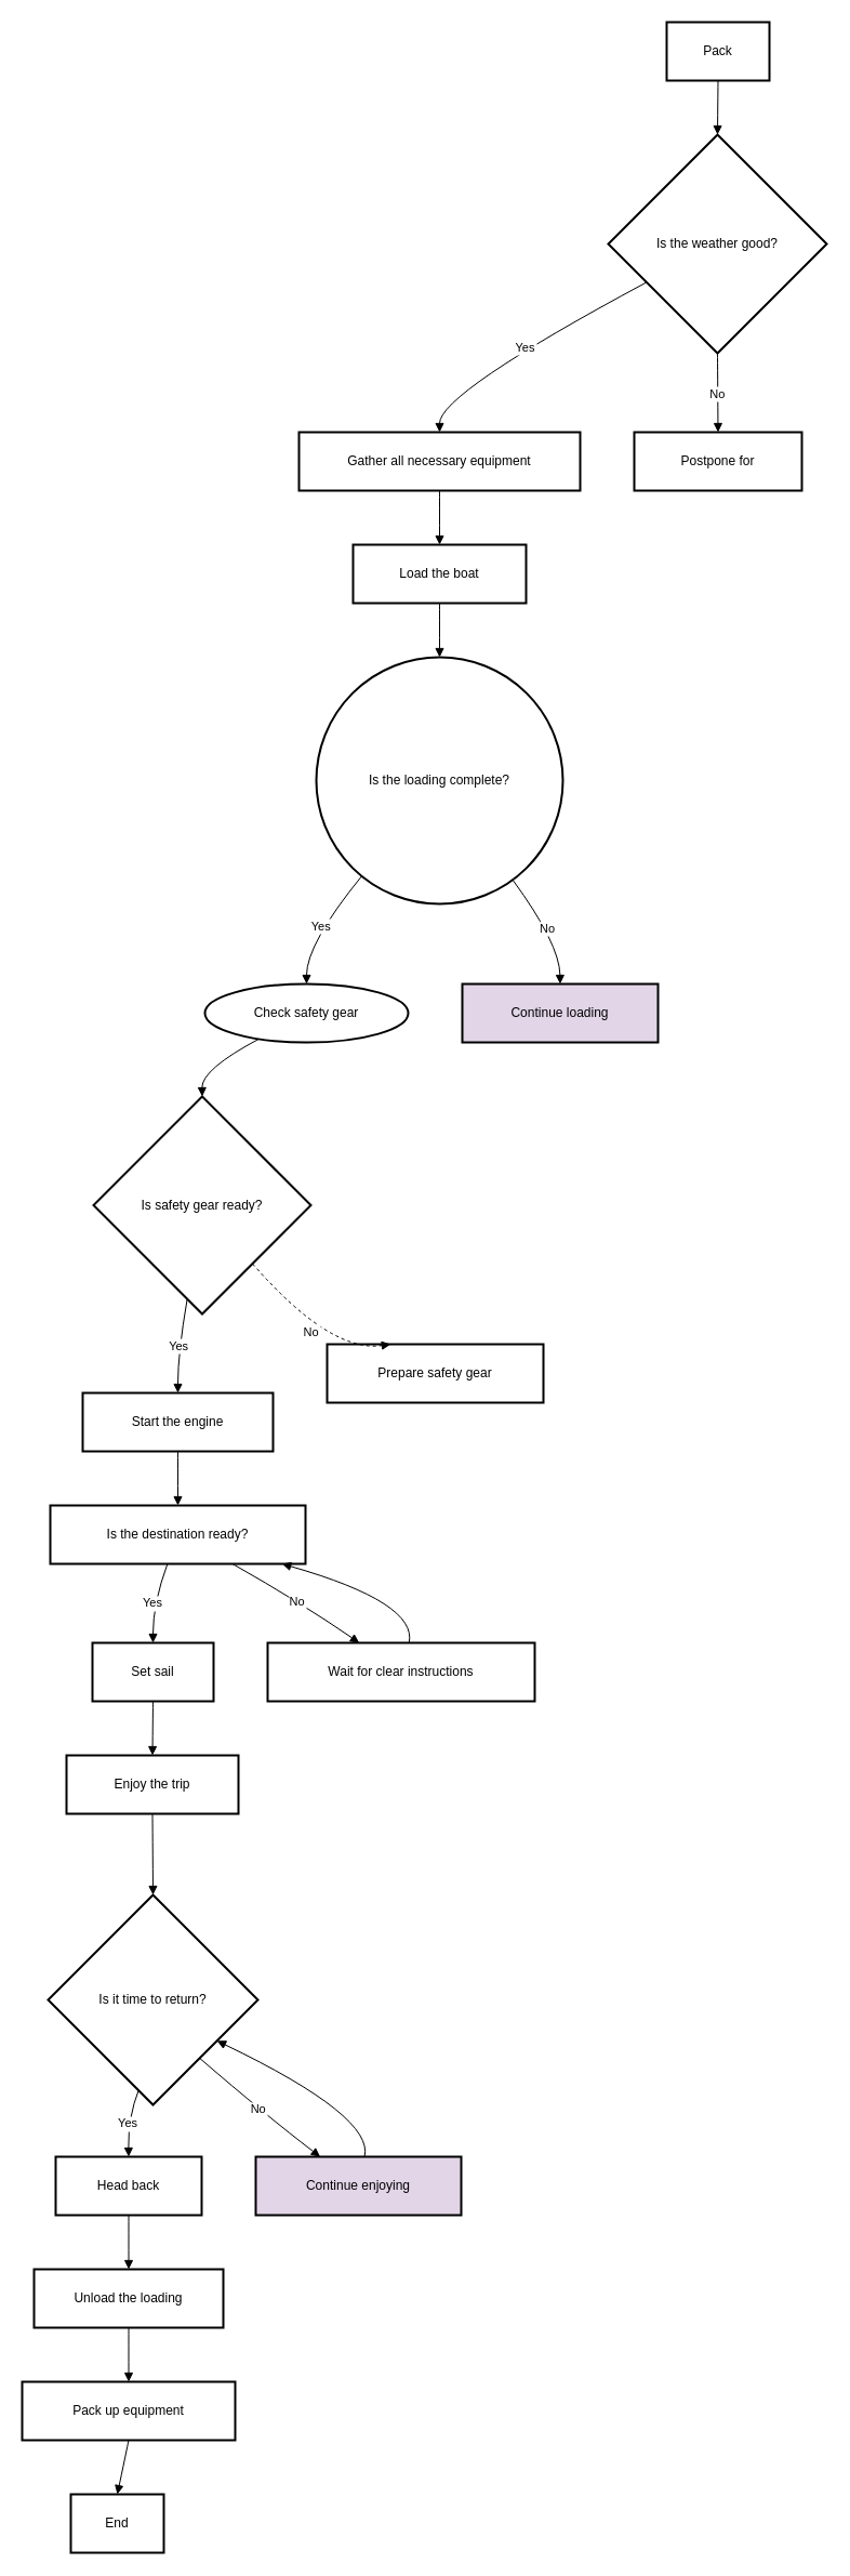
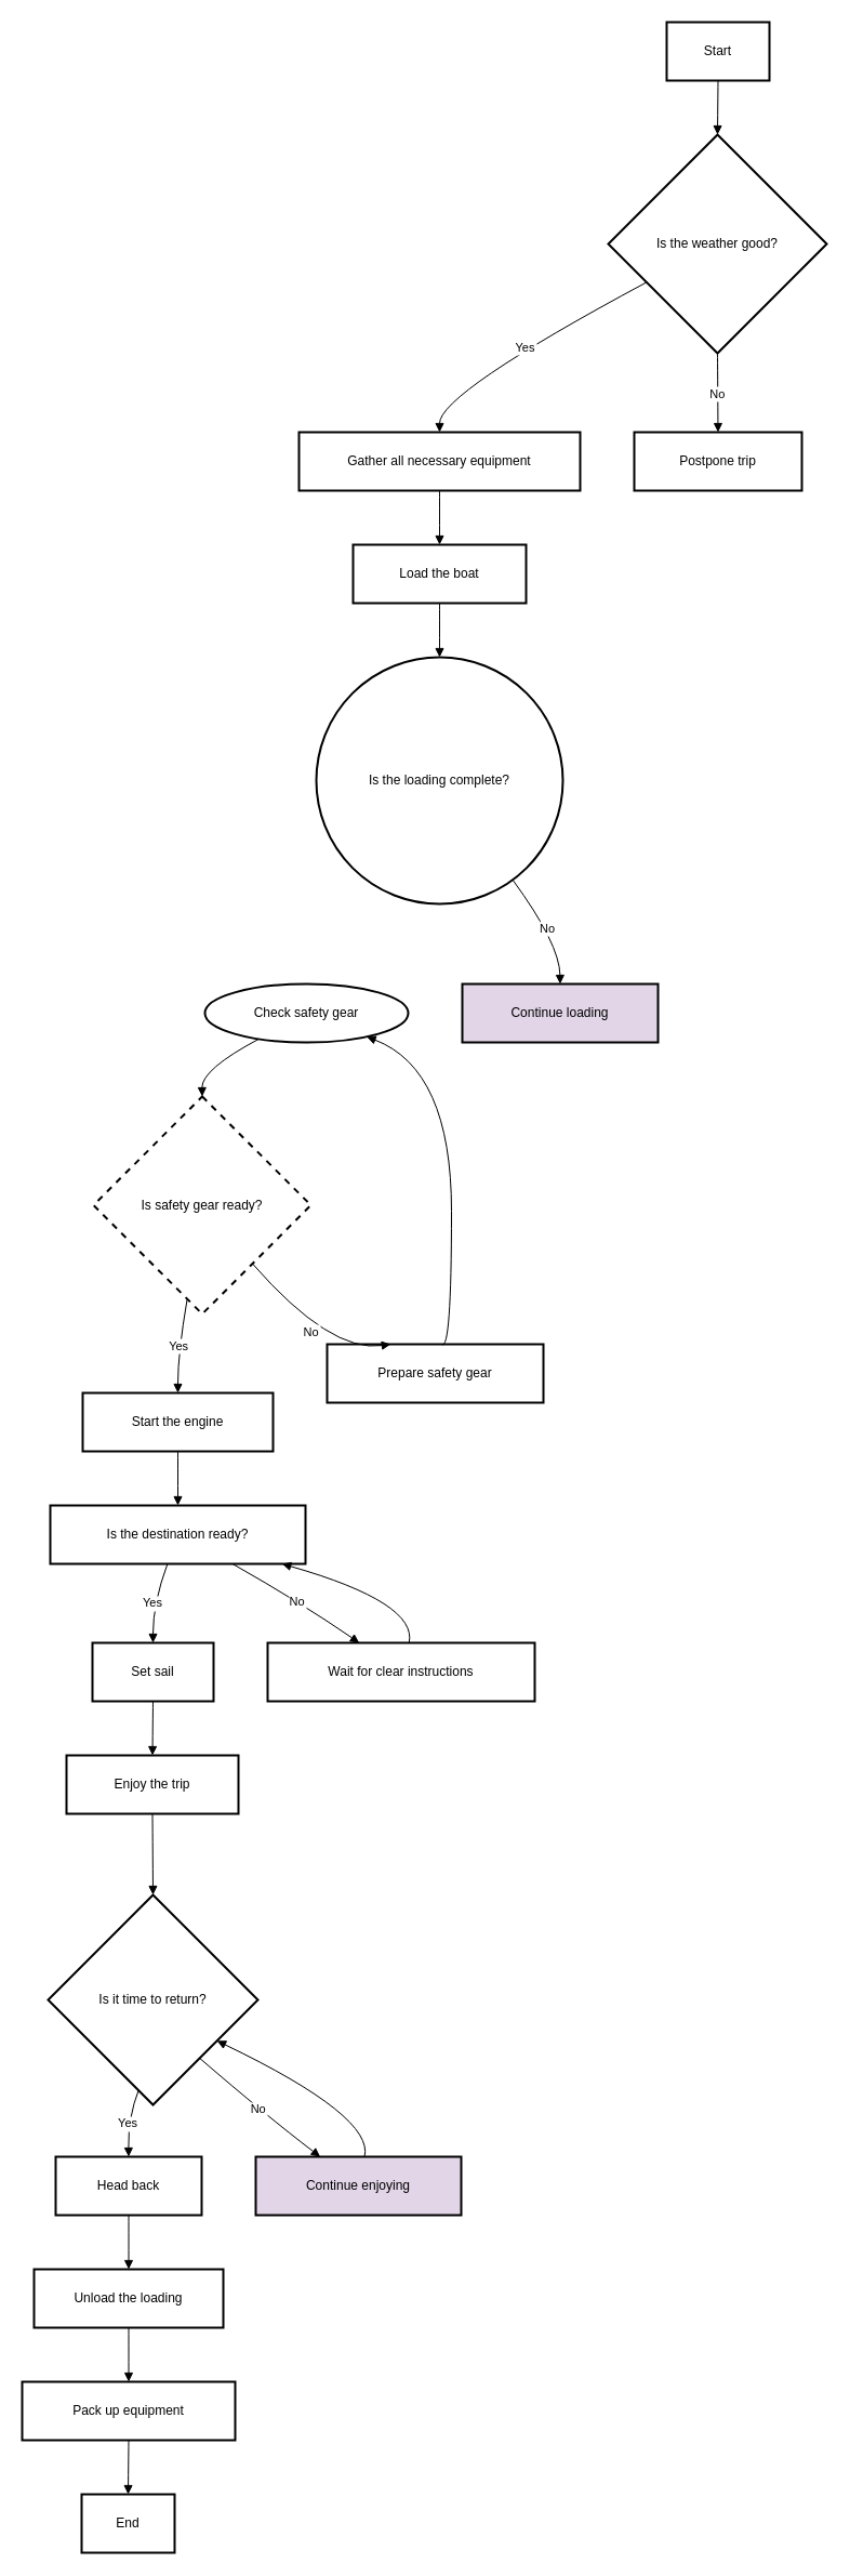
  <mxCell id="0" />
  <mxCell id="1" parent="0" />
- <mxCell id="2" value="Pack" style="whiteSpace=wrap;strokeWidth=2;" vertex="1" parent="1"><mxGeometry x="616" y="20" width="95" height="54" as="geometry" /></mxCell>
+ <mxCell id="2" value="Start" style="whiteSpace=wrap;strokeWidth=2;" vertex="1" parent="1"><mxGeometry x="616" y="20" width="95" height="54" as="geometry" /></mxCell>
  <mxCell id="3" value="Is the weather good?" style="rhombus;strokeWidth=2;whiteSpace=wrap;" vertex="1" parent="1"><mxGeometry x="562" y="124" width="202" height="202" as="geometry" /></mxCell>
  <mxCell id="4" value="Gather all necessary equipment" style="whiteSpace=wrap;strokeWidth=2;" vertex="1" parent="1"><mxGeometry x="276" y="399" width="260" height="54" as="geometry" /></mxCell>
- <mxCell id="5" value="Postpone for" style="whiteSpace=wrap;strokeWidth=2;" vertex="1" parent="1"><mxGeometry x="586" y="399" width="155" height="54" as="geometry" /></mxCell>
+ <mxCell id="5" value="Postpone trip" style="whiteSpace=wrap;strokeWidth=2;" vertex="1" parent="1"><mxGeometry x="586" y="399" width="155" height="54" as="geometry" /></mxCell>
  <mxCell id="6" value="Load the boat" style="whiteSpace=wrap;strokeWidth=2;" vertex="1" parent="1"><mxGeometry x="326" y="503" width="160" height="54" as="geometry" /></mxCell>
  <mxCell id="7" value="Is the loading complete?" style="ellipse;strokeWidth=2;whiteSpace=wrap;" vertex="1" parent="1"><mxGeometry x="292" y="607" width="228" height="228" as="geometry" /></mxCell>
  <mxCell id="8" value="Check safety gear" style="ellipse;whiteSpace=wrap;strokeWidth=2;" vertex="1" parent="1"><mxGeometry x="189" y="909" width="188" height="54" as="geometry" /></mxCell>
  <mxCell id="9" value="Continue loading" style="whiteSpace=wrap;strokeWidth=2;fillColor=#e1d5e7;" vertex="1" parent="1"><mxGeometry x="427" y="909" width="181" height="54" as="geometry" /></mxCell>
- <mxCell id="10" value="Is safety gear ready?" style="rhombus;strokeWidth=2;whiteSpace=wrap;" vertex="1" parent="1"><mxGeometry x="86" y="1013" width="201" height="201" as="geometry" /></mxCell>
+ <mxCell id="10" value="Is safety gear ready?" style="rhombus;strokeWidth=2;whiteSpace=wrap;dashed=1;" vertex="1" parent="1"><mxGeometry x="86" y="1013" width="201" height="201" as="geometry" /></mxCell>
  <mxCell id="11" value="Start the engine" style="whiteSpace=wrap;strokeWidth=2;" vertex="1" parent="1"><mxGeometry x="76" y="1287" width="176" height="54" as="geometry" /></mxCell>
  <mxCell id="12" value="Prepare safety gear" style="whiteSpace=wrap;strokeWidth=2;" vertex="1" parent="1"><mxGeometry x="302" y="1242" width="200" height="54" as="geometry" /></mxCell>
  <mxCell id="13" value="Is the destination ready?" style="whiteSpace=wrap;strokeWidth=2;" vertex="1" parent="1"><mxGeometry x="46" y="1391" width="236" height="54" as="geometry" /></mxCell>
  <mxCell id="14" value="Set sail" style="whiteSpace=wrap;strokeWidth=2;" vertex="1" parent="1"><mxGeometry x="85" y="1518" width="112" height="54" as="geometry" /></mxCell>
  <mxCell id="15" value="Wait for clear instructions" style="whiteSpace=wrap;strokeWidth=2;" vertex="1" parent="1"><mxGeometry x="247" y="1518" width="247" height="54" as="geometry" /></mxCell>
  <mxCell id="16" value="Enjoy the trip" style="whiteSpace=wrap;strokeWidth=2;" vertex="1" parent="1"><mxGeometry x="61" y="1622" width="159" height="54" as="geometry" /></mxCell>
  <mxCell id="17" value="Is it time to return?" style="rhombus;strokeWidth=2;whiteSpace=wrap;" vertex="1" parent="1"><mxGeometry x="44" y="1751" width="194" height="194" as="geometry" /></mxCell>
  <mxCell id="18" value="Head back" style="whiteSpace=wrap;strokeWidth=2;" vertex="1" parent="1"><mxGeometry x="51" y="1993" width="135" height="54" as="geometry" /></mxCell>
  <mxCell id="19" value="Continue enjoying" style="whiteSpace=wrap;strokeWidth=2;fillColor=#e1d5e7;" vertex="1" parent="1"><mxGeometry x="236" y="1993" width="190" height="54" as="geometry" /></mxCell>
  <mxCell id="20" value="Unload the loading" style="whiteSpace=wrap;strokeWidth=2;" vertex="1" parent="1"><mxGeometry x="31" y="2097" width="175" height="54" as="geometry" /></mxCell>
  <mxCell id="21" value="Pack up equipment" style="whiteSpace=wrap;strokeWidth=2;" vertex="1" parent="1"><mxGeometry x="20" y="2201" width="197" height="54" as="geometry" /></mxCell>
- <mxCell id="22" value="End" style="whiteSpace=wrap;strokeWidth=2;" vertex="1" parent="1"><mxGeometry x="65" y="2305" width="86" height="54" as="geometry" /></mxCell>
+ <mxCell id="22" value="End" style="whiteSpace=wrap;strokeWidth=2;" vertex="1" parent="1"><mxGeometry x="75" y="2305" width="86" height="54" as="geometry" /></mxCell>
  <mxCell id="23" value="" style="curved=1;startArrow=none;endArrow=block;exitX=0.5;exitY=1;entryX=0.5;entryY=0;" edge="1" parent="1" source="2" target="3"><mxGeometry relative="1" as="geometry"><Array as="points" /></mxGeometry></mxCell>
  <mxCell id="24" value="Yes" style="curved=1;startArrow=none;endArrow=block;exitX=0;exitY=0.77;entryX=0.5;entryY=0.01;" edge="1" parent="1" source="3" target="4"><mxGeometry relative="1" as="geometry"><Array as="points"><mxPoint x="406" y="363" /></Array></mxGeometry></mxCell>
  <mxCell id="25" value="No" style="curved=1;startArrow=none;endArrow=block;exitX=0.5;exitY=1;entryX=0.5;entryY=0.01;" edge="1" parent="1" source="3" target="5"><mxGeometry relative="1" as="geometry"><Array as="points" /></mxGeometry></mxCell>
  <mxCell id="26" value="" style="curved=1;startArrow=none;endArrow=block;exitX=0.5;exitY=1.01;entryX=0.5;entryY=0.01;" edge="1" parent="1" source="4" target="6"><mxGeometry relative="1" as="geometry"><Array as="points" /></mxGeometry></mxCell>
  <mxCell id="27" value="" style="curved=1;startArrow=none;endArrow=block;exitX=0.5;exitY=1.01;entryX=0.5;entryY=0;" edge="1" parent="1" source="6" target="7"><mxGeometry relative="1" as="geometry"><Array as="points" /></mxGeometry></mxCell>
- <mxCell id="28" value="Yes" style="curved=1;startArrow=none;endArrow=block;exitX=0.09;exitY=1;entryX=0.5;entryY=0;" edge="1" parent="1" source="7" target="8"><mxGeometry relative="1" as="geometry"><Array as="points"><mxPoint x="283" y="872" /></Array></mxGeometry></mxCell>
  <mxCell id="29" value="No" style="curved=1;startArrow=none;endArrow=block;exitX=0.87;exitY=1;entryX=0.5;entryY=0;" edge="1" parent="1" source="7" target="9"><mxGeometry relative="1" as="geometry"><Array as="points"><mxPoint x="517" y="872" /></Array></mxGeometry></mxCell>
  <mxCell id="30" value="" style="curved=1;startArrow=none;endArrow=block;exitX=0.23;exitY=1;entryX=0.5;entryY=0;" edge="1" parent="1" source="8" target="10"><mxGeometry relative="1" as="geometry"><Array as="points"><mxPoint x="186" y="988" /></Array></mxGeometry></mxCell>
  <mxCell id="31" value="Yes" style="curved=1;startArrow=none;endArrow=block;exitX=0.42;exitY=1;entryX=0.5;entryY=-0.01;" edge="1" parent="1" source="10" target="11"><mxGeometry relative="1" as="geometry"><Array as="points"><mxPoint x="164" y="1250" /></Array></mxGeometry></mxCell>
- <mxCell id="32" value="No" style="curved=1;startArrow=none;endArrow=block;exitX=0.93;exitY=1;entryX=0.29;entryY=-0.01;dashed=1;" edge="1" parent="1" source="10" target="12"><mxGeometry relative="1" as="geometry"><Array as="points"><mxPoint x="305" y="1250" /></Array></mxGeometry></mxCell>
+ <mxCell id="32" value="No" style="curved=1;startArrow=none;endArrow=block;exitX=0.93;exitY=1;entryX=0.29;entryY=-0.01;" edge="1" parent="1" source="10" target="12"><mxGeometry relative="1" as="geometry"><Array as="points"><mxPoint x="305" y="1250" /></Array></mxGeometry></mxCell>
+ <mxCell id="33" value="" style="curved=1;startArrow=none;endArrow=block;exitX=0.53;exitY=-0.01;entryX=0.87;entryY=1;" edge="1" parent="1" source="12" target="8"><mxGeometry relative="1" as="geometry"><Array as="points"><mxPoint x="417" y="1250" /><mxPoint x="417" y="988" /></Array></mxGeometry></mxCell>
  <mxCell id="34" value="" style="curved=1;startArrow=none;endArrow=block;exitX=0.5;exitY=0.99;entryX=0.5;entryY=-0.01;" edge="1" parent="1" source="11" target="13"><mxGeometry relative="1" as="geometry"><Array as="points" /></mxGeometry></mxCell>
  <mxCell id="35" value="Yes" style="curved=1;startArrow=none;endArrow=block;exitX=0.46;exitY=0.99;entryX=0.5;entryY=-0.01;" edge="1" parent="1" source="13" target="14"><mxGeometry relative="1" as="geometry"><Array as="points"><mxPoint x="141" y="1481" /></Array></mxGeometry></mxCell>
  <mxCell id="36" value="No" style="curved=1;startArrow=none;endArrow=block;exitX=0.71;exitY=0.99;entryX=0.34;entryY=-0.01;" edge="1" parent="1" source="13" target="15"><mxGeometry relative="1" as="geometry"><Array as="points"><mxPoint x="278" y="1481" /></Array></mxGeometry></mxCell>
  <mxCell id="37" value="" style="curved=1;startArrow=none;endArrow=block;exitX=0.5;exitY=0.99;entryX=0.5;entryY=-0.01;" edge="1" parent="1" source="14" target="16"><mxGeometry relative="1" as="geometry"><Array as="points" /></mxGeometry></mxCell>
  <mxCell id="38" value="" style="curved=1;startArrow=none;endArrow=block;exitX=0.5;exitY=0.99;entryX=0.5;entryY=0;" edge="1" parent="1" source="16" target="17"><mxGeometry relative="1" as="geometry"><Array as="points" /></mxGeometry></mxCell>
  <mxCell id="39" value="Yes" style="curved=1;startArrow=none;endArrow=block;exitX=0.42;exitY=1;entryX=0.5;entryY=-0.01;" edge="1" parent="1" source="17" target="18"><mxGeometry relative="1" as="geometry"><Array as="points"><mxPoint x="118" y="1956" /></Array></mxGeometry></mxCell>
  <mxCell id="40" value="No" style="curved=1;startArrow=none;endArrow=block;exitX=0.9;exitY=1;entryX=0.31;entryY=-0.01;" edge="1" parent="1" source="17" target="19"><mxGeometry relative="1" as="geometry"><Array as="points"><mxPoint x="247" y="1956" /></Array></mxGeometry></mxCell>
  <mxCell id="41" value="" style="curved=1;startArrow=none;endArrow=block;exitX=0.5;exitY=0.99;entryX=0.5;entryY=-0.01;" edge="1" parent="1" source="18" target="20"><mxGeometry relative="1" as="geometry"><Array as="points" /></mxGeometry></mxCell>
  <mxCell id="42" value="" style="curved=1;startArrow=none;endArrow=block;exitX=0.5;exitY=0.99;entryX=0.5;entryY=-0.01;" edge="1" parent="1" source="20" target="21"><mxGeometry relative="1" as="geometry"><Array as="points" /></mxGeometry></mxCell>
  <mxCell id="43" value="" style="curved=1;startArrow=none;endArrow=block;exitX=0.5;exitY=0.99;entryX=0.5;entryY=-0.01;" edge="1" parent="1" source="21" target="22"><mxGeometry relative="1" as="geometry"><Array as="points" /></mxGeometry></mxCell>
  <mxCell id="44" value="" style="curved=1;startArrow=none;endArrow=block;exitX=0.53;exitY=-0.01;entryX=1;entryY=0.82;" edge="1" parent="1" source="19" target="17"><mxGeometry relative="1" as="geometry"><Array as="points"><mxPoint x="346" y="1956" /></Array></mxGeometry></mxCell>
  <mxCell id="45" value="" style="curved=1;startArrow=none;endArrow=block;exitX=0.53;exitY=-0.01;entryX=0.9;entryY=0.99;" edge="1" parent="1" source="15" target="13"><mxGeometry relative="1" as="geometry"><Array as="points"><mxPoint x="386" y="1481" /></Array></mxGeometry></mxCell>
